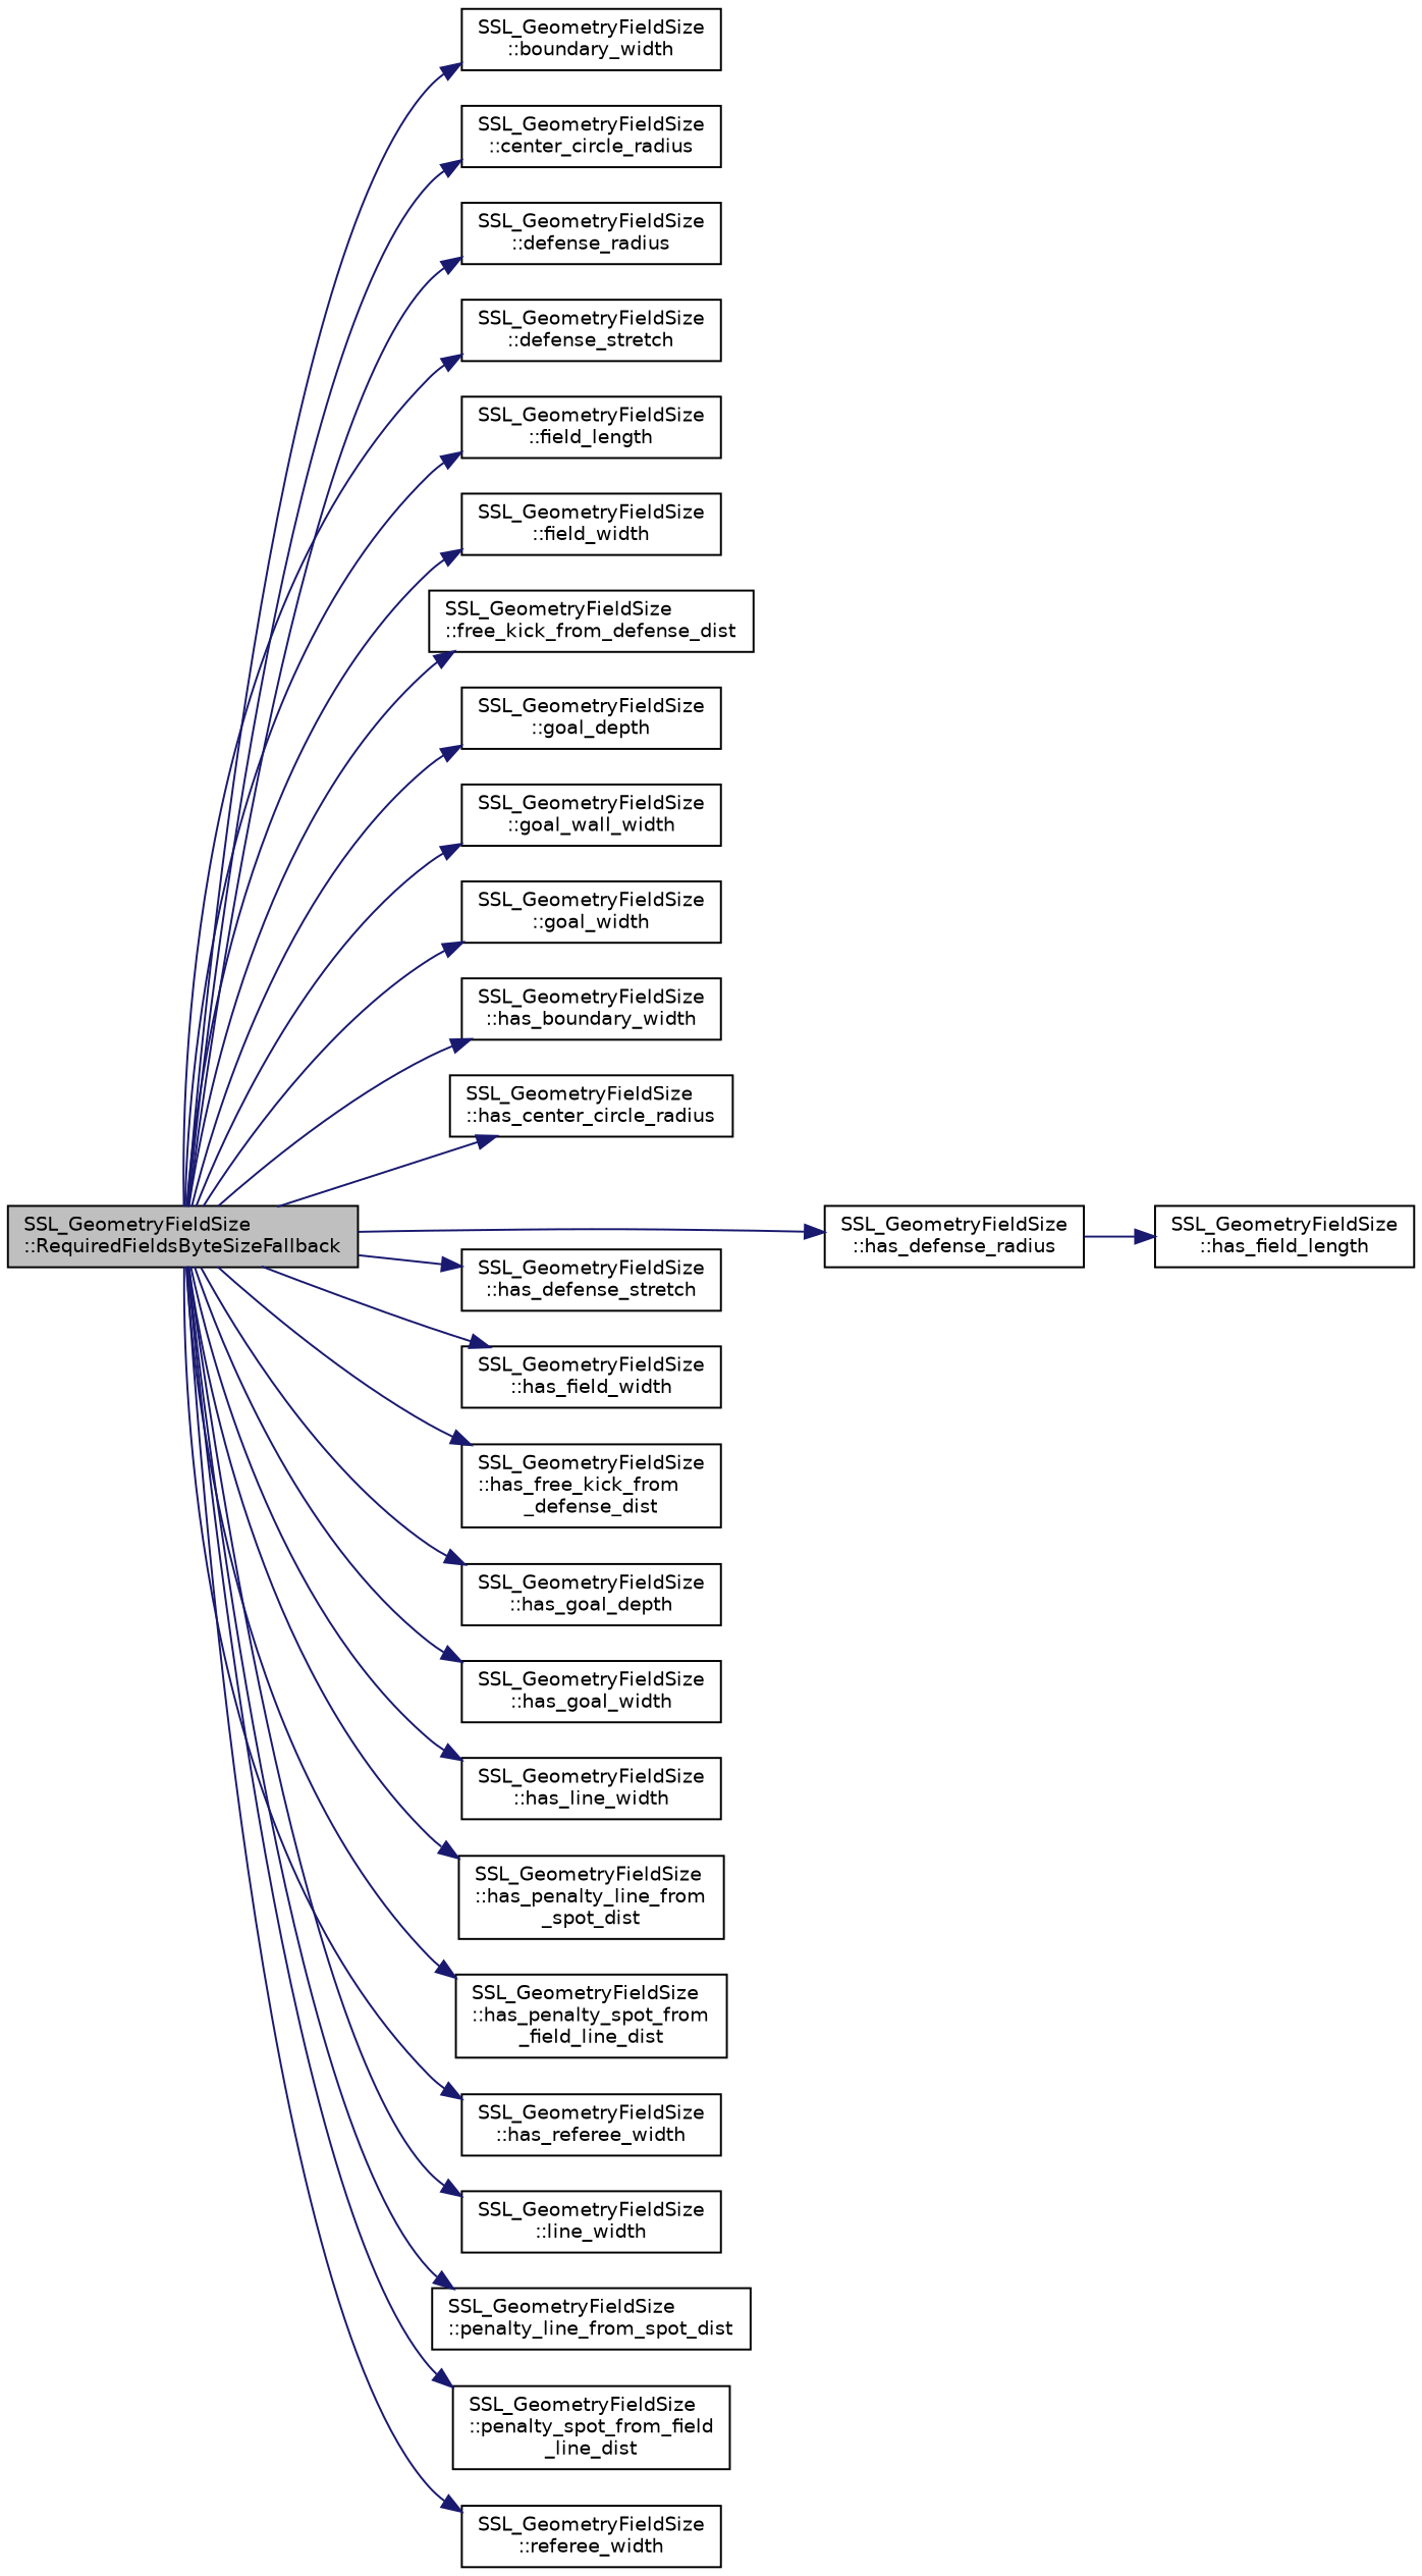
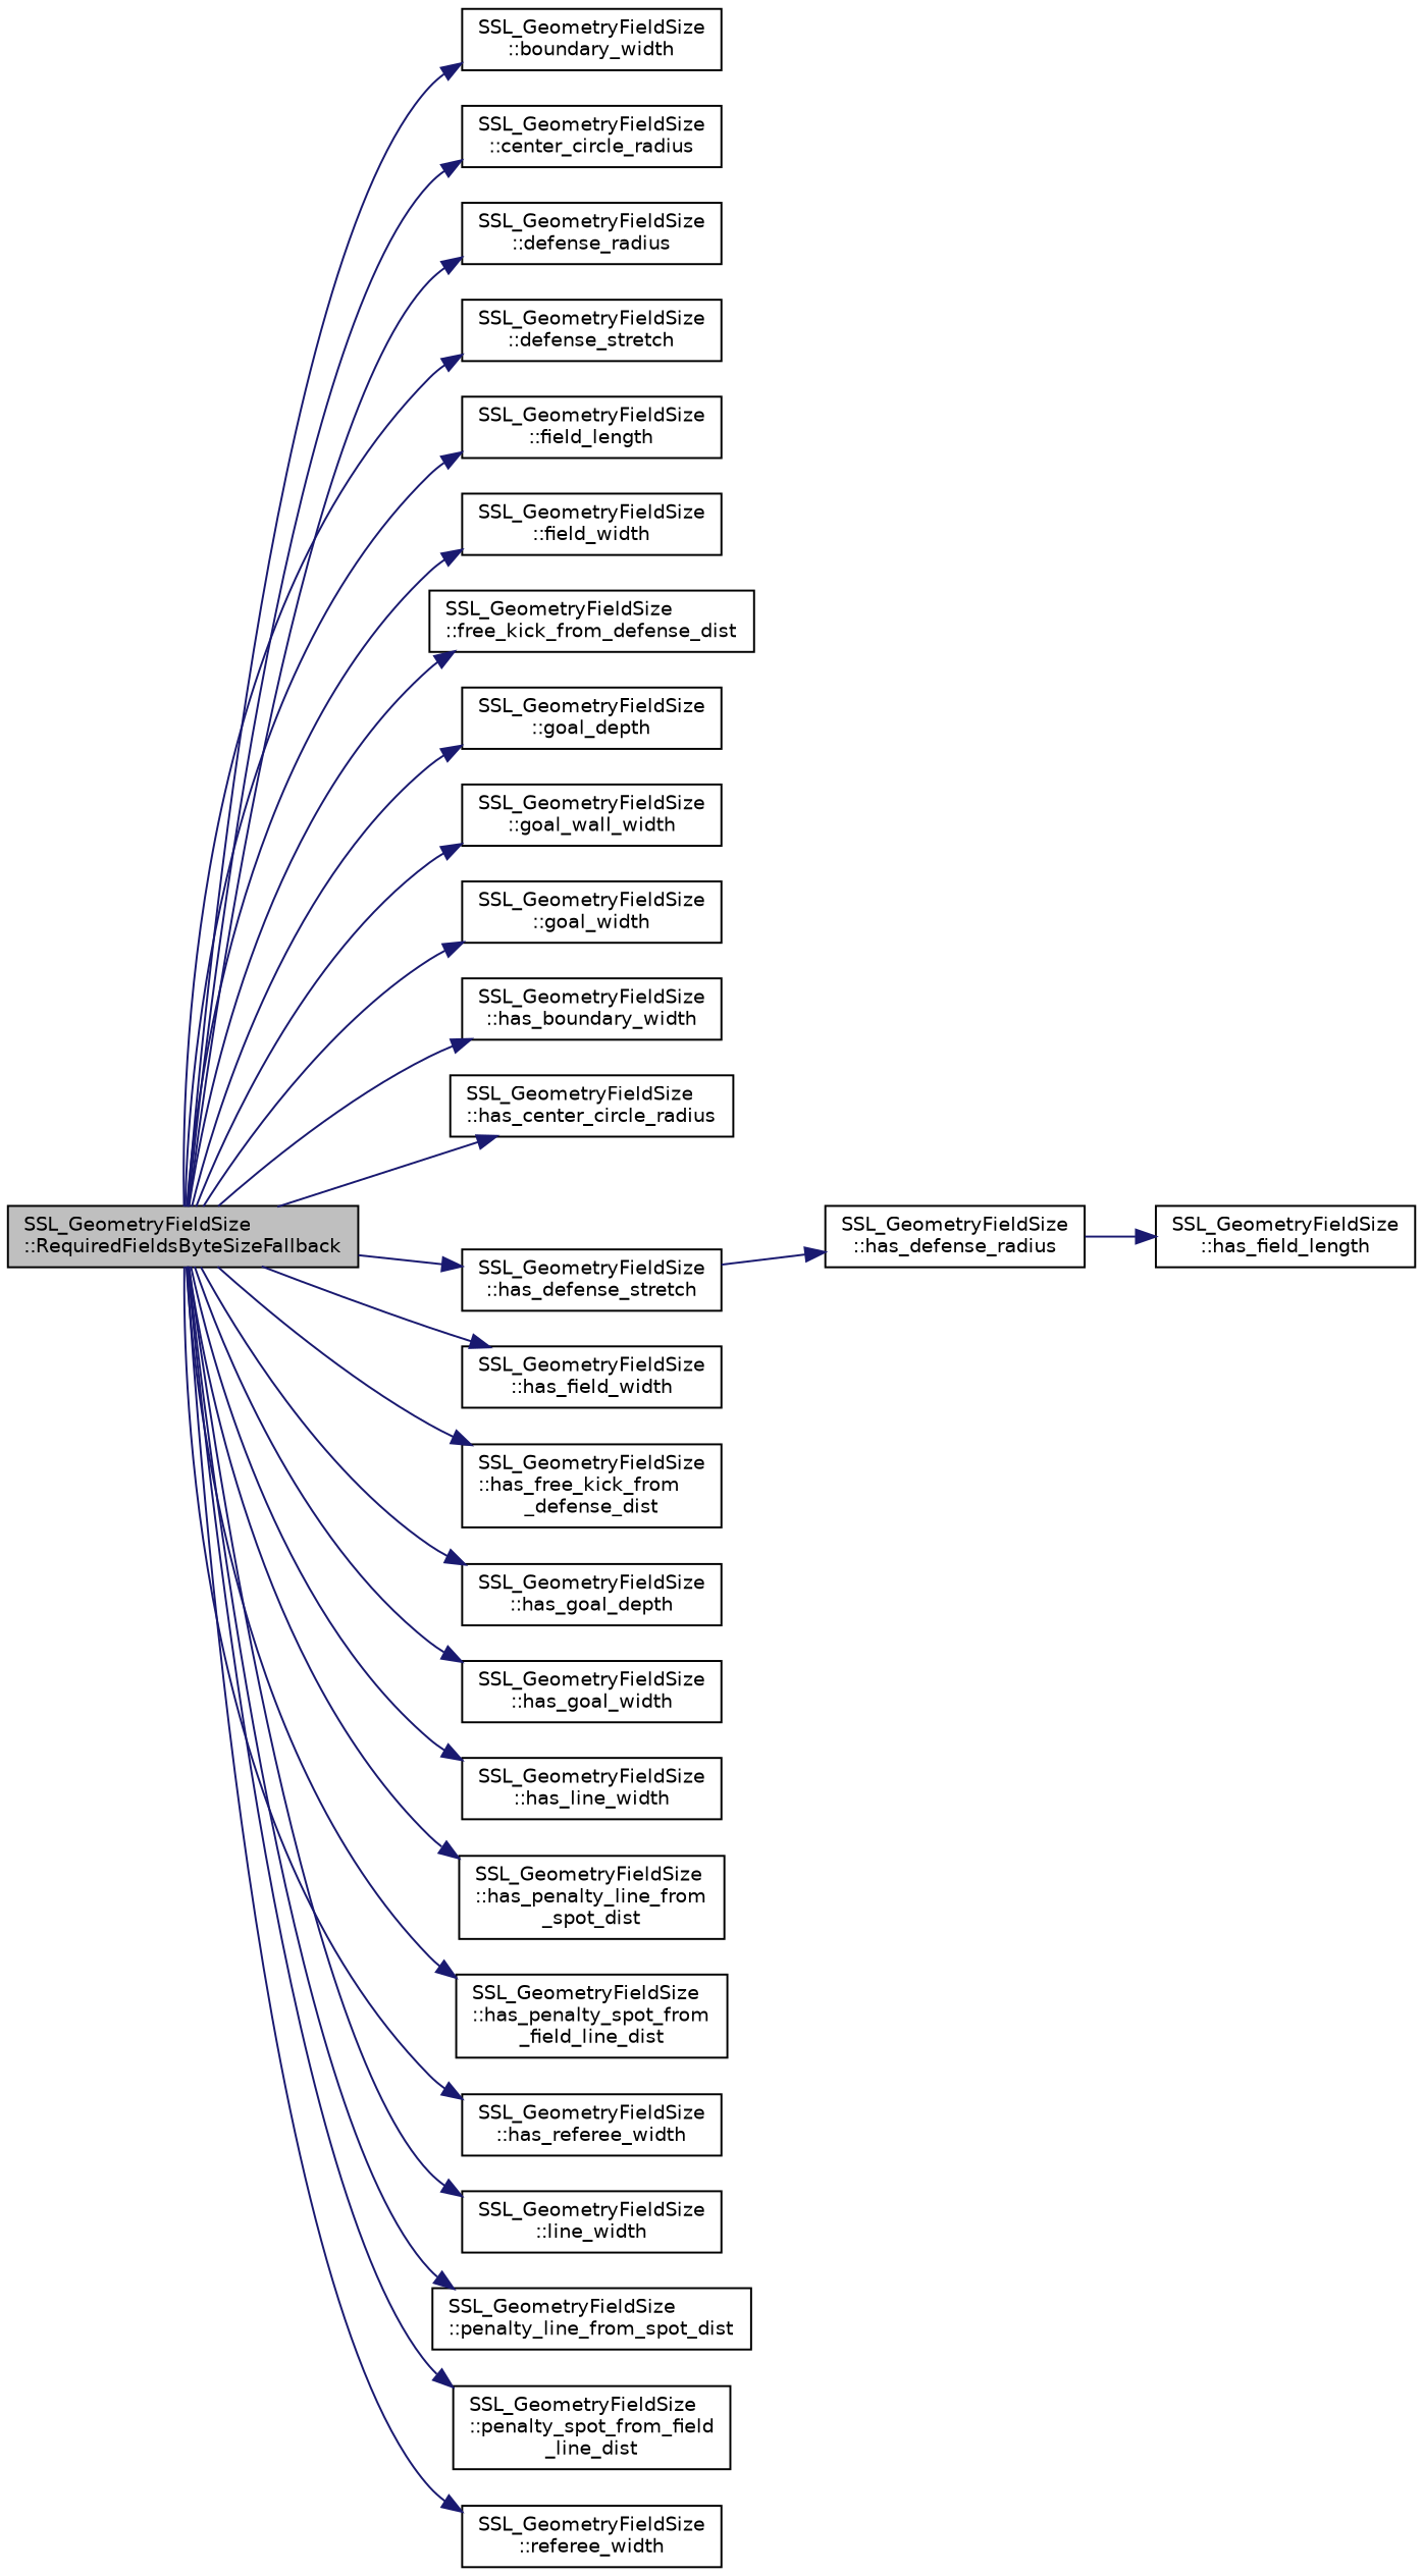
  digraph {
    rankdir=LR
    node [color=black fillcolor=white fontname=Helvetica fontsize=10 shape=record style=filled]
    edge [color=midnightblue fontname=Helvetica fontsize=10 labelfontname=Helvetica labelfontsize=10 style=solid]
    n1 [fillcolor=grey75 fontcolor=black height=0.2 label="SSL_GeometryFieldSize\l::RequiredFieldsByteSizeFallback" width=0.4]
    n2 [height=0.2 label="SSL_GeometryFieldSize\l::boundary_width" width=0.4]
    n3 [height=0.2 label="SSL_GeometryFieldSize\l::center_circle_radius" width=0.4]
    n4 [height=0.2 label="SSL_GeometryFieldSize\l::defense_radius" width=0.4]
    n5 [height=0.2 label="SSL_GeometryFieldSize\l::defense_stretch" width=0.4]
    n6 [height=0.2 label="SSL_GeometryFieldSize\l::field_length" width=0.4]
    n7 [height=0.2 label="SSL_GeometryFieldSize\l::field_width" width=0.4]
    n8 [height=0.2 label="SSL_GeometryFieldSize\l::free_kick_from_defense_dist" width=0.4]
    n9 [height=0.2 label="SSL_GeometryFieldSize\l::goal_depth" width=0.4]
    n10 [height=0.2 label="SSL_GeometryFieldSize\l::goal_wall_width" width=0.4]
    n11 [height=0.2 label="SSL_GeometryFieldSize\l::goal_width" width=0.4]
    n12 [height=0.2 label="SSL_GeometryFieldSize\l::has_boundary_width" width=0.4]
    n13 [height=0.2 label="SSL_GeometryFieldSize\l::has_center_circle_radius" width=0.4]
    n14 [height=0.2 label="SSL_GeometryFieldSize\l::has_defense_radius" width=0.4]
    n15 [height=0.2 label="SSL_GeometryFieldSize\l::has_defense_stretch" width=0.4]
    n16 [height=0.2 label="SSL_GeometryFieldSize\l::has_field_width" width=0.4]
    n17 [height=0.2 label="SSL_GeometryFieldSize\l::has_free_kick_from\l_defense_dist" width=0.4]
    n18 [height=0.2 label="SSL_GeometryFieldSize\l::has_goal_depth" width=0.4]
    n19 [height=0.2 label="SSL_GeometryFieldSize\l::has_goal_width" width=0.4]
    n20 [height=0.2 label="SSL_GeometryFieldSize\l::has_line_width" width=0.4]
    n21 [height=0.2 label="SSL_GeometryFieldSize\l::has_penalty_line_from\l_spot_dist" width=0.4]
    n22 [height=0.2 label="SSL_GeometryFieldSize\l::has_penalty_spot_from\l_field_line_dist" width=0.4]
    n23 [height=0.2 label="SSL_GeometryFieldSize\l::has_referee_width" width=0.4]
    n24 [height=0.2 label="SSL_GeometryFieldSize\l::line_width" width=0.4]
    n25 [height=0.2 label="SSL_GeometryFieldSize\l::penalty_line_from_spot_dist" width=0.4]
    n26 [height=0.2 label="SSL_GeometryFieldSize\l::penalty_spot_from_field\l_line_dist" width=0.4]
    n27 [height=0.2 label="SSL_GeometryFieldSize\l::referee_width" width=0.4]
    n28 [height=0.2 label="SSL_GeometryFieldSize\l::has_field_length" width=0.4]
    n1 -> n2
    n1 -> n3
    n1 -> n4
    n1 -> n5
    n1 -> n6
    n1 -> n7
    n1 -> n8
    n1 -> n9
    n1 -> n10
    n1 -> n11
    n1 -> n12
    n1 -> n13
-   n1 -> n14
+   n15 -> n14
    n1 -> n15
    n1 -> n16
    n1 -> n17
    n1 -> n18
    n1 -> n19
    n1 -> n20
    n1 -> n21
    n1 -> n22
    n1 -> n23
    n1 -> n24
    n1 -> n25
    n1 -> n26
    n1 -> n27
    n14 -> n28
  }
